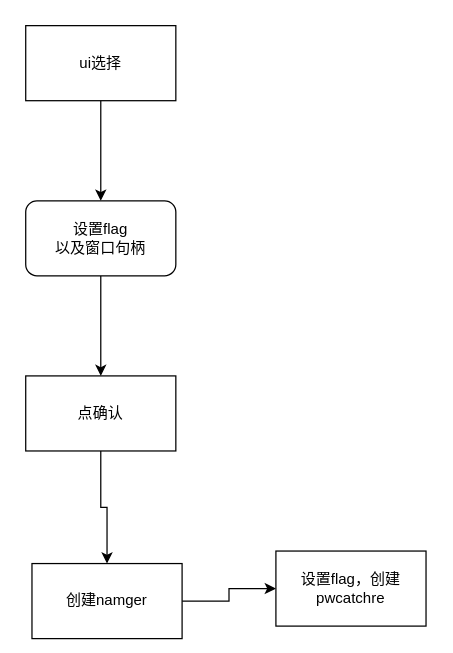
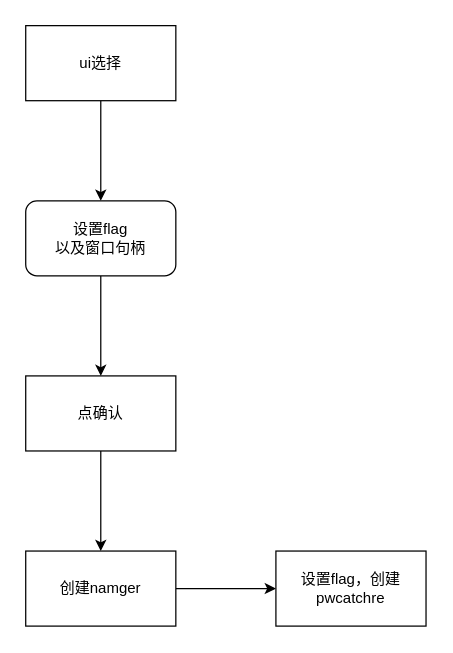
  <mxCell id="0" />
  <mxCell id="1" parent="0" />
  <mxCell id="2" value="" style="edgeStyle=orthogonalEdgeStyle;rounded=0;orthogonalLoop=1;jettySize=auto;html=1;" edge="1" parent="1" source="3" target="5"><mxGeometry relative="1" as="geometry" /></mxCell>
  <mxCell id="3" value="ui选择" style="rounded=0;whiteSpace=wrap;html=1;" vertex="1" parent="1"><mxGeometry x="20" y="20" width="120" height="60" as="geometry" /></mxCell>
  <mxCell id="4" value="" style="edgeStyle=orthogonalEdgeStyle;rounded=0;orthogonalLoop=1;jettySize=auto;html=1;" edge="1" parent="1" source="5" target="7"><mxGeometry relative="1" as="geometry" /></mxCell>
  <mxCell id="5" value="设置flag&lt;br&gt;以及窗口句柄" style="whiteSpace=wrap;html=1;rounded=1;" vertex="1" parent="1"><mxGeometry x="20" y="160" width="120" height="60" as="geometry" /></mxCell>
  <mxCell id="6" value="" style="edgeStyle=orthogonalEdgeStyle;rounded=0;orthogonalLoop=1;jettySize=auto;html=1;" edge="1" parent="1" source="7" target="9"><mxGeometry relative="1" as="geometry" /></mxCell>
  <mxCell id="7" value="点确认" style="whiteSpace=wrap;html=1;rounded=0;" vertex="1" parent="1"><mxGeometry x="20" y="300" width="120" height="60" as="geometry" /></mxCell>
  <mxCell id="8" value="" style="edgeStyle=orthogonalEdgeStyle;rounded=0;orthogonalLoop=1;jettySize=auto;html=1;" edge="1" parent="1" source="9" target="10"><mxGeometry relative="1" as="geometry" /></mxCell>
- <mxCell id="9" value="创建namger" style="whiteSpace=wrap;html=1;rounded=0;" vertex="1" parent="1"><mxGeometry x="25" y="450" width="120" height="60" as="geometry" /></mxCell>
+ <mxCell id="9" value="创建namger" style="whiteSpace=wrap;html=1;rounded=0;" vertex="1" parent="1"><mxGeometry x="20" y="440" width="120" height="60" as="geometry" /></mxCell>
  <mxCell id="10" value="设置flag，创建pwcatchre" style="whiteSpace=wrap;html=1;rounded=0;" vertex="1" parent="1"><mxGeometry x="220" y="440" width="120" height="60" as="geometry" /></mxCell>
